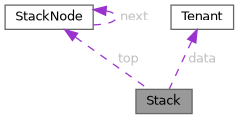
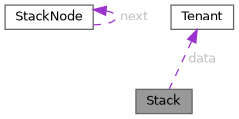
  digraph {
    node [color=gray40 fillcolor=white fontname=Helvetica fontsize=10 shape=box style=filled]
    edge [color=darkorchid3 dir=back fontcolor=grey fontname=Helvetica fontsize=10 labelfontname=Helvetica labelfontsize=10 style=dashed]
    n1 [fillcolor=grey60 fontcolor=black height=0.2 label=Stack width=0.4]
    n2 [height=0.2 label=StackNode width=0.4]
    n3 [height=0.2 label=Tenant width=0.4]
-   n2 -> n1 [label=" top"]
    n2 -> n2 [label=" next"]
    n3 -> n1 [label=" data"]
  }
